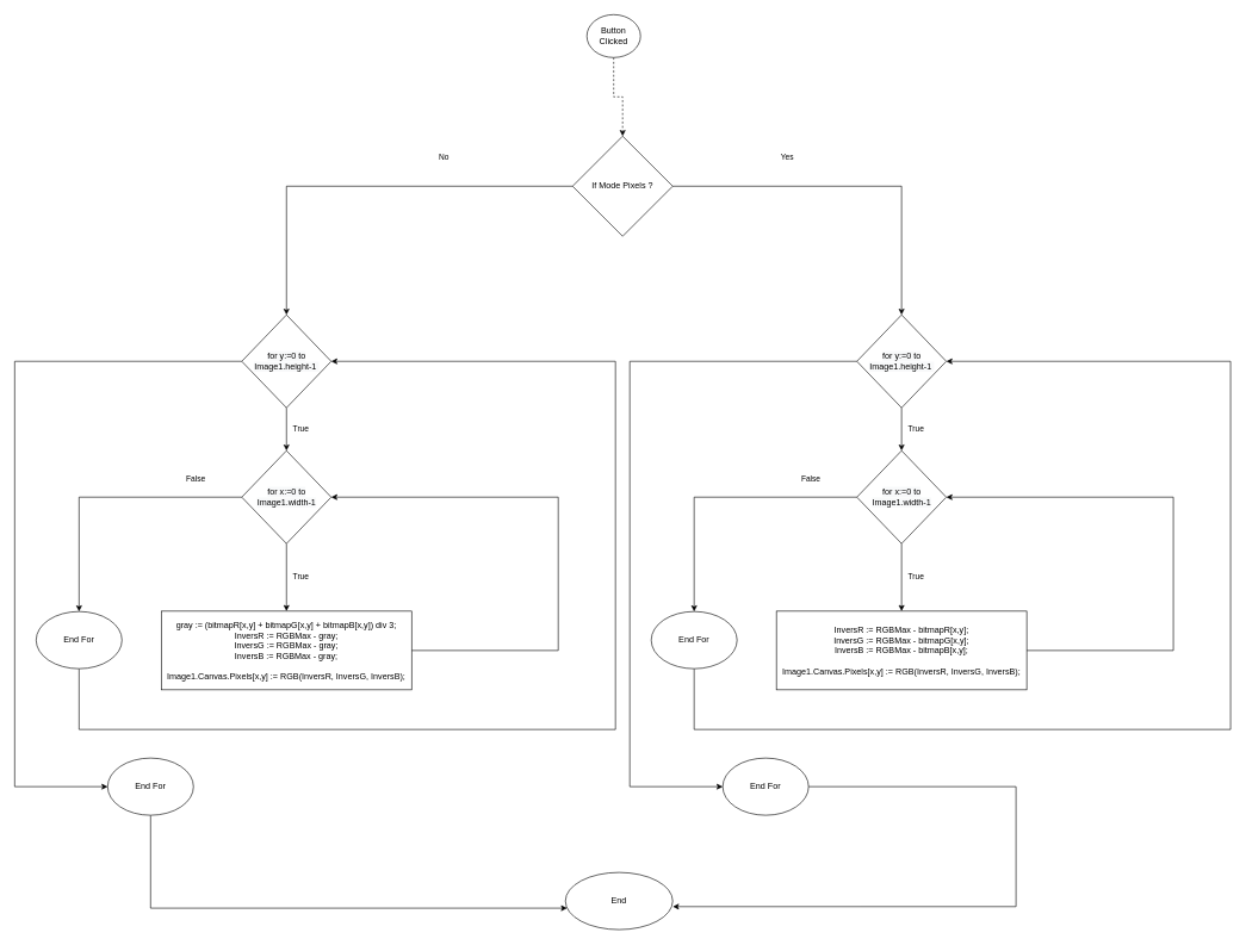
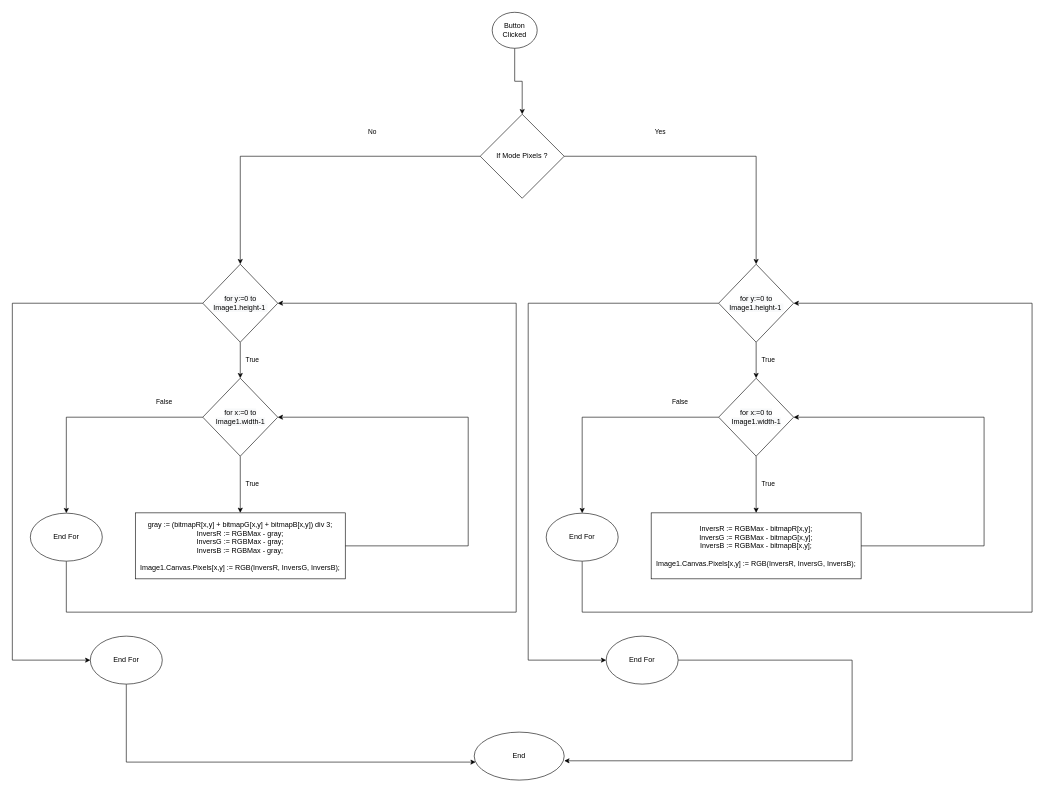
  <mxCell id="0" />
  <mxCell id="1" parent="0" />
- <mxCell id="2" value="" style="edgeStyle=orthogonalEdgeStyle;rounded=0;orthogonalLoop=1;jettySize=auto;html=1;dashed=1;" edge="1" parent="1" source="3" target="18"><mxGeometry relative="1" as="geometry" /></mxCell>
+ <mxCell id="2" value="" style="edgeStyle=orthogonalEdgeStyle;rounded=0;orthogonalLoop=1;jettySize=auto;html=1;" edge="1" parent="1" source="3" target="18"><mxGeometry relative="1" as="geometry" /></mxCell>
  <mxCell id="3" value="Button Clicked" style="ellipse;whiteSpace=wrap;html=1;" parent="1" vertex="1"><mxGeometry x="820" y="20" width="75" height="60" as="geometry" /></mxCell>
  <mxCell id="4" value="True" style="edgeStyle=orthogonalEdgeStyle;rounded=0;orthogonalLoop=1;jettySize=auto;html=1;" parent="1" source="6" target="9" edge="1"><mxGeometry y="20" relative="1" as="geometry"><mxPoint as="offset" /></mxGeometry></mxCell>
  <mxCell id="5" value="" style="edgeStyle=orthogonalEdgeStyle;rounded=0;orthogonalLoop=1;jettySize=auto;html=1;" parent="1" source="6" target="15" edge="1"><mxGeometry relative="1" as="geometry"><Array as="points"><mxPoint x="880" y="505" /><mxPoint x="880" y="1100" /></Array></mxGeometry></mxCell>
  <mxCell id="6" value="&lt;span style=&quot;color: rgb(0 , 0 , 0) ; font-family: &amp;#34;helvetica&amp;#34; ; font-size: 12px ; font-style: normal ; font-weight: 400 ; letter-spacing: normal ; text-align: center ; text-indent: 0px ; text-transform: none ; word-spacing: 0px ; background-color: rgb(248 , 249 , 250) ; display: inline ; float: none&quot;&gt;for y:=0 to Image1.height-1&amp;nbsp;&lt;/span&gt;" style="rhombus;whiteSpace=wrap;html=1;" parent="1" vertex="1"><mxGeometry x="1197.5" y="440" width="125" height="130" as="geometry" /></mxCell>
  <mxCell id="7" value="True" style="edgeStyle=orthogonalEdgeStyle;rounded=0;orthogonalLoop=1;jettySize=auto;html=1;" parent="1" source="9" target="11" edge="1"><mxGeometry x="0.0" y="20" relative="1" as="geometry"><mxPoint as="offset" /><mxPoint x="1260.1" y="820.091" as="targetPoint" /></mxGeometry></mxCell>
  <mxCell id="8" value="False" style="edgeStyle=orthogonalEdgeStyle;rounded=0;orthogonalLoop=1;jettySize=auto;html=1;" parent="1" source="9" target="13" edge="1"><mxGeometry x="-0.658" y="-25" relative="1" as="geometry"><mxPoint x="1" as="offset" /></mxGeometry></mxCell>
  <mxCell id="9" value="&lt;span style=&quot;color: rgb(0 , 0 , 0) ; font-family: &amp;#34;helvetica&amp;#34; ; font-size: 12px ; font-style: normal ; font-weight: 400 ; letter-spacing: normal ; text-align: center ; text-indent: 0px ; text-transform: none ; word-spacing: 0px ; background-color: rgb(248 , 249 , 250) ; display: inline ; float: none&quot;&gt;for x:=0 to Image1.width-1&lt;/span&gt;" style="rhombus;whiteSpace=wrap;html=1;" parent="1" vertex="1"><mxGeometry x="1197.5" y="630" width="125" height="130" as="geometry" /></mxCell>
  <mxCell id="10" style="edgeStyle=orthogonalEdgeStyle;rounded=0;orthogonalLoop=1;jettySize=auto;html=1;exitX=1;exitY=0.5;exitDx=0;exitDy=0;entryX=1;entryY=0.5;entryDx=0;entryDy=0;" parent="1" source="11" target="9" edge="1"><mxGeometry relative="1" as="geometry"><Array as="points"><mxPoint x="1640" y="910" /><mxPoint x="1640" y="695" /></Array></mxGeometry></mxCell>
  <mxCell id="11" value="InversR := RGBMax - bitmapR[x,y];&lt;br&gt;InversG := RGBMax - bitmapG[x,y];&lt;br&gt;InversB := RGBMax - bitmapB[x,y];&lt;br&gt;&lt;br&gt;Image1.Canvas.Pixels[x,y] := RGB(InversR, InversG, InversB);" style="whiteSpace=wrap;html=1;" parent="1" vertex="1"><mxGeometry x="1084.99" y="854.5" width="350.01" height="110" as="geometry" /></mxCell>
  <mxCell id="12" style="edgeStyle=orthogonalEdgeStyle;rounded=0;orthogonalLoop=1;jettySize=auto;html=1;exitX=0.5;exitY=1;exitDx=0;exitDy=0;entryX=1;entryY=0.5;entryDx=0;entryDy=0;" parent="1" source="13" target="6" edge="1"><mxGeometry relative="1" as="geometry"><Array as="points"><mxPoint y="1020" x="970" /><mxPoint x="1720" y="1020" /><mxPoint x="1720" y="505" /></Array></mxGeometry></mxCell>
  <mxCell id="13" value="End For" style="ellipse;whiteSpace=wrap;html=1;" parent="1" vertex="1"><mxGeometry x="910" y="855" width="120" height="80" as="geometry" /></mxCell>
  <mxCell id="14" style="edgeStyle=orthogonalEdgeStyle;rounded=0;orthogonalLoop=1;jettySize=auto;html=1;exitX=1;exitY=0.5;exitDx=0;exitDy=0;entryX=1.001;entryY=0.598;entryDx=0;entryDy=0;entryPerimeter=0;" edge="1" parent="1" source="15" target="31"><mxGeometry relative="1" as="geometry"><Array as="points"><mxPoint x="1420" y="1100" /><mxPoint x="1420" y="1268" /></Array></mxGeometry></mxCell>
  <mxCell id="15" value="End For" style="ellipse;whiteSpace=wrap;html=1;" parent="1" vertex="1"><mxGeometry x="1010" y="1060" width="120" height="80" as="geometry" /></mxCell>
  <mxCell id="16" value="Yes" style="edgeStyle=orthogonalEdgeStyle;rounded=0;orthogonalLoop=1;jettySize=auto;html=1;exitX=1;exitY=0.5;exitDx=0;exitDy=0;" edge="1" parent="1" source="18" target="6"><mxGeometry x="-0.36" y="40" relative="1" as="geometry"><mxPoint as="offset" /></mxGeometry></mxCell>
  <mxCell id="17" value="No" style="edgeStyle=orthogonalEdgeStyle;rounded=0;orthogonalLoop=1;jettySize=auto;html=1;exitX=0;exitY=0.5;exitDx=0;exitDy=0;entryX=0.5;entryY=0;entryDx=0;entryDy=0;" edge="1" parent="1" source="18" target="21"><mxGeometry x="-0.379" y="-40" relative="1" as="geometry"><mxPoint as="offset" /></mxGeometry></mxCell>
  <mxCell id="18" value="If Mode Pixels ?" style="rhombus;whiteSpace=wrap;html=1;" vertex="1" parent="1"><mxGeometry x="800" y="190" width="140" height="140" as="geometry" /></mxCell>
  <mxCell id="19" value="True" style="edgeStyle=orthogonalEdgeStyle;rounded=0;orthogonalLoop=1;jettySize=auto;html=1;" edge="1" parent="1" source="21" target="24"><mxGeometry y="20" relative="1" as="geometry"><mxPoint as="offset" /></mxGeometry></mxCell>
  <mxCell id="20" value="" style="edgeStyle=orthogonalEdgeStyle;rounded=0;orthogonalLoop=1;jettySize=auto;html=1;" edge="1" parent="1" source="21" target="30"><mxGeometry relative="1" as="geometry"><Array as="points"><mxPoint x="20" y="505" /><mxPoint x="20" y="1100" /></Array></mxGeometry></mxCell>
  <mxCell id="21" value="&lt;span style=&quot;color: rgb(0 , 0 , 0) ; font-family: &amp;#34;helvetica&amp;#34; ; font-size: 12px ; font-style: normal ; font-weight: 400 ; letter-spacing: normal ; text-align: center ; text-indent: 0px ; text-transform: none ; word-spacing: 0px ; background-color: rgb(248 , 249 , 250) ; display: inline ; float: none&quot;&gt;for y:=0 to Image1.height-1&amp;nbsp;&lt;/span&gt;" style="rhombus;whiteSpace=wrap;html=1;" vertex="1" parent="1"><mxGeometry x="337.5" y="440" width="125" height="130" as="geometry" /></mxCell>
  <mxCell id="22" value="True" style="edgeStyle=orthogonalEdgeStyle;rounded=0;orthogonalLoop=1;jettySize=auto;html=1;" edge="1" parent="1" source="24" target="26"><mxGeometry x="0.0" y="20" relative="1" as="geometry"><mxPoint as="offset" /><mxPoint x="400.1" y="820.091" as="targetPoint" /></mxGeometry></mxCell>
  <mxCell id="23" value="False" style="edgeStyle=orthogonalEdgeStyle;rounded=0;orthogonalLoop=1;jettySize=auto;html=1;" edge="1" parent="1" source="24" target="28"><mxGeometry x="-0.658" y="-25" relative="1" as="geometry"><mxPoint x="1" as="offset" /></mxGeometry></mxCell>
  <mxCell id="24" value="&lt;span style=&quot;color: rgb(0 , 0 , 0) ; font-family: &amp;#34;helvetica&amp;#34; ; font-size: 12px ; font-style: normal ; font-weight: 400 ; letter-spacing: normal ; text-align: center ; text-indent: 0px ; text-transform: none ; word-spacing: 0px ; background-color: rgb(248 , 249 , 250) ; display: inline ; float: none&quot;&gt;for x:=0 to Image1.width-1&lt;/span&gt;" style="rhombus;whiteSpace=wrap;html=1;" vertex="1" parent="1"><mxGeometry x="337.5" y="630" width="125" height="130" as="geometry" /></mxCell>
  <mxCell id="25" style="edgeStyle=orthogonalEdgeStyle;rounded=0;orthogonalLoop=1;jettySize=auto;html=1;exitX=1;exitY=0.5;exitDx=0;exitDy=0;entryX=1;entryY=0.5;entryDx=0;entryDy=0;" edge="1" parent="1" source="26" target="24"><mxGeometry relative="1" as="geometry"><Array as="points"><mxPoint x="780" y="910" /><mxPoint x="780" y="695" /></Array></mxGeometry></mxCell>
  <mxCell id="26" value="&lt;div&gt;gray := (bitmapR[x,y] + bitmapG[x,y] + bitmapB[x,y]) div 3;&lt;/div&gt;&lt;div&gt;&lt;span&gt;InversR := RGBMax - gray;&lt;/span&gt;&lt;/div&gt;&lt;div&gt;&lt;span&gt;InversG := RGBMax - gray;&lt;/span&gt;&lt;/div&gt;&lt;div&gt;&lt;span&gt;InversB := RGBMax - gray;&lt;/span&gt;&lt;/div&gt;&lt;div&gt;&lt;span&gt;&lt;br&gt;&lt;/span&gt;&lt;/div&gt;&lt;div&gt;&lt;span&gt;Image1.Canvas.Pixels[x,y] := RGB(InversR, InversG, InversB);&lt;br&gt;&lt;/span&gt;&lt;/div&gt;" style="whiteSpace=wrap;html=1;align=center;" vertex="1" parent="1"><mxGeometry x="224.99" y="854.5" width="350.01" height="110" as="geometry" /></mxCell>
  <mxCell id="27" style="edgeStyle=orthogonalEdgeStyle;rounded=0;orthogonalLoop=1;jettySize=auto;html=1;exitX=0.5;exitY=1;exitDx=0;exitDy=0;entryX=1;entryY=0.5;entryDx=0;entryDy=0;" edge="1" parent="1" source="28" target="21"><mxGeometry relative="1" as="geometry"><Array as="points"><mxPoint x="110" y="1020" /><mxPoint x="860" y="1020" /><mxPoint x="860" y="505" /></Array></mxGeometry></mxCell>
  <mxCell id="28" value="End For" style="ellipse;whiteSpace=wrap;html=1;" vertex="1" parent="1"><mxGeometry x="50" y="855" width="120" height="80" as="geometry" /></mxCell>
  <mxCell id="29" value="" style="edgeStyle=orthogonalEdgeStyle;rounded=0;orthogonalLoop=1;jettySize=auto;html=1;" edge="1" parent="1" source="30" target="31"><mxGeometry relative="1" as="geometry"><Array as="points"><mxPoint x="210" y="1270" /></Array></mxGeometry></mxCell>
  <mxCell id="30" value="End For" style="ellipse;whiteSpace=wrap;html=1;" vertex="1" parent="1"><mxGeometry x="150" y="1060" width="120" height="80" as="geometry" /></mxCell>
  <mxCell id="31" value="End" style="ellipse;whiteSpace=wrap;html=1;" vertex="1" parent="1"><mxGeometry x="790" y="1220" width="150" height="80" as="geometry" /></mxCell>
